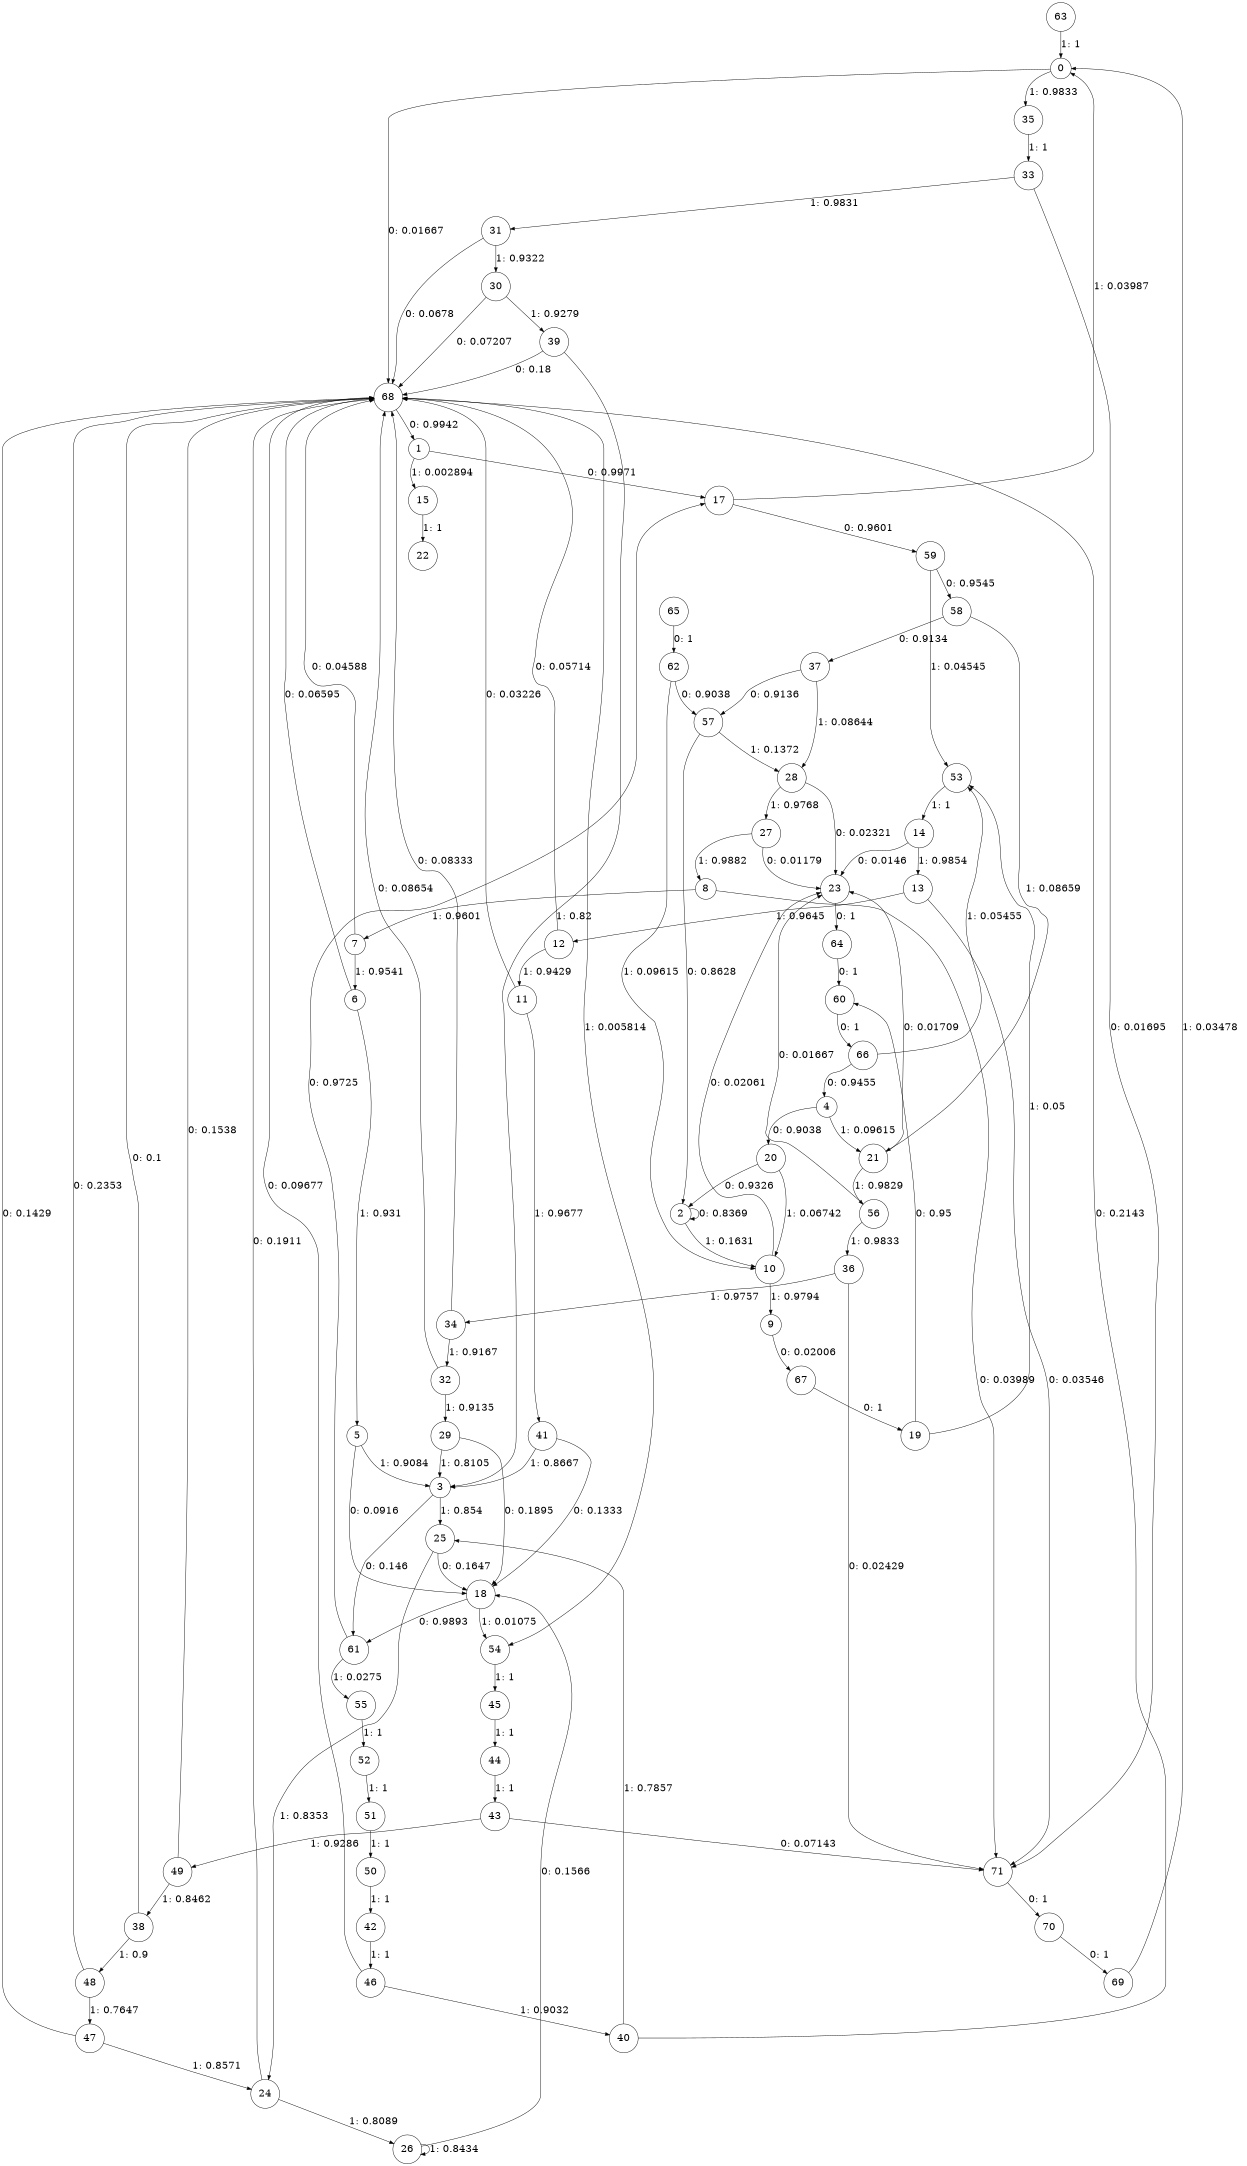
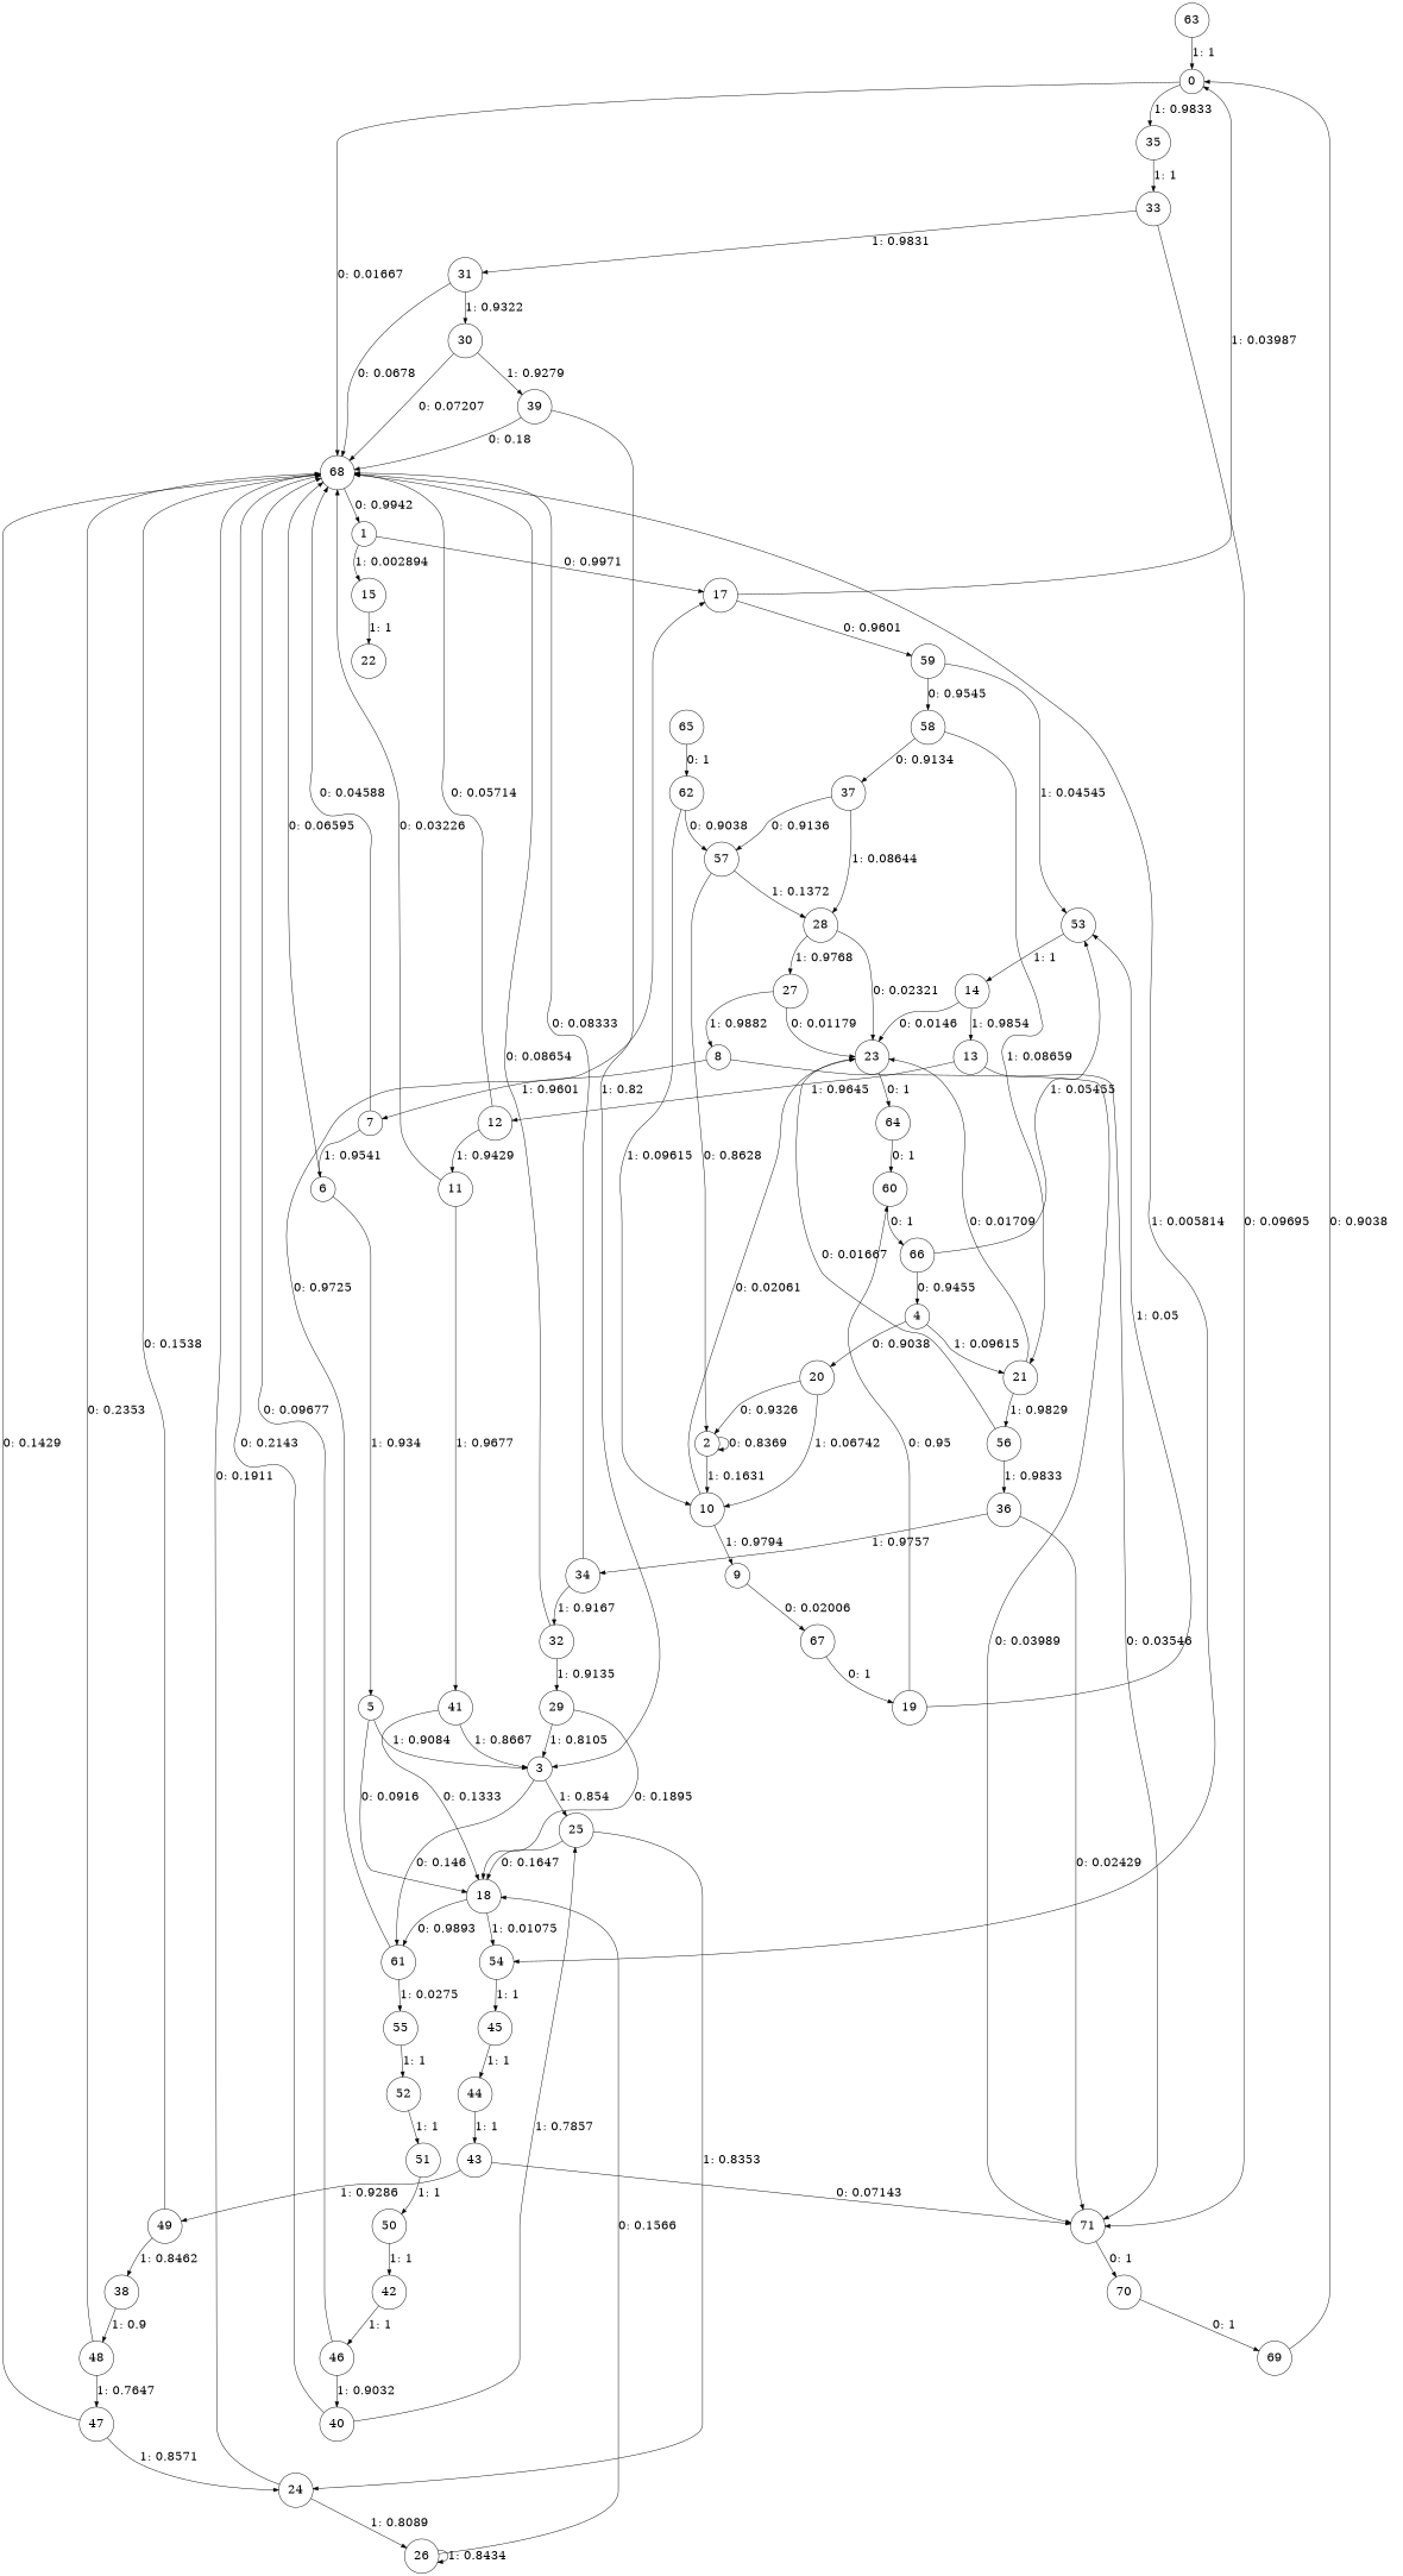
  digraph {
    node [fontsize=24 shape=circle]
    edge [fontsize=24]
    0
    68
    35
    1
    54
    33
    17
    15
    45
    71
    31
    59
    22
    53
    58
    2
    10
    9
    23
    67
    64
    3
    25
    61
    18
    24
    55
    26
    4
    20
    21
    56
    36
    5
    6
    7
    8
    70
    69
    19
    60
    11
    41
    12
    13
    14
    63
    65
    62
    57
    37
    52
    44
    66
    34
    27
    28
    29
    30
    39
    32
    38
    48
    47
    40
    42
    46
    43
    49
    50
    51
    0 -> 68 [label="0: 0.01667  "]
    0 -> 35 [label="1: 0.9833   "]
    68 -> 1 [label="0: 0.9942   "]
    68 -> 54 [label="1: 0.005814  "]
    35 -> 33 [label="1: 1        "]
    1 -> 17 [label="0: 0.9971   "]
    1 -> 15 [label="1: 0.002894  "]
    54 -> 45 [label="1: 1        "]
-   33 -> 71 [label="0: 0.01695  "]
+   33 -> 71 [label="0: 0.09695  "]
    33 -> 31 [label="1: 0.9831   "]
    17 -> 0 [label="1: 0.03987  "]
    17 -> 59 [label="0: 0.9601   "]
    15 -> 22 [label="1: 1        "]
    45 -> 44 [label="1: 1        "]
    71 -> 70 [label="0: 1        "]
    31 -> 68 [label="0: 0.0678   "]
    31 -> 30 [label="1: 0.9322   "]
    59 -> 53 [label="1: 0.04545  "]
    59 -> 58 [label="0: 0.9545   "]
    53 -> 14 [label="1: 1        "]
    58 -> 21 [label="1: 0.08659  "]
    58 -> 37 [label="0: 0.9134   "]
    2 -> 2 [label="0: 0.8369   "]
    2 -> 10 [label="1: 0.1631   "]
    10 -> 9 [label="1: 0.9794   "]
    10 -> 23 [label="0: 0.02061  "]
    9 -> 67 [label="0: 0.02006  "]
    23 -> 64 [label="0: 1        "]
    67 -> 19 [label="0: 1        "]
    64 -> 60 [label="0: 1        "]
    3 -> 25 [label="1: 0.854    "]
    3 -> 61 [label="0: 0.146    "]
    25 -> 18 [label="0: 0.1647   "]
    25 -> 24 [label="1: 0.8353   "]
    61 -> 17 [label="0: 0.9725   "]
    61 -> 55 [label="1: 0.0275   "]
    18 -> 54 [label="1: 0.01075  "]
    18 -> 61 [label="0: 0.9893   "]
    24 -> 68 [label="0: 0.1911   "]
    24 -> 26 [label="1: 0.8089   "]
    55 -> 52 [label="1: 1        "]
    26 -> 18 [label="0: 0.1566   "]
    26 -> 26 [label="1: 0.8434   "]
    4 -> 20 [label="0: 0.9038   "]
    4 -> 21 [label="1: 0.09615  "]
    20 -> 2 [label="0: 0.9326   "]
    20 -> 10 [label="1: 0.06742  "]
    21 -> 23 [label="0: 0.01709  "]
    21 -> 56 [label="1: 0.9829   "]
    56 -> 23 [label="0: 0.01667  "]
    56 -> 36 [label="1: 0.9833   "]
    36 -> 71 [label="0: 0.02429  "]
    36 -> 34 [label="1: 0.9757   "]
    5 -> 3 [label="1: 0.9084   "]
    5 -> 18 [label="0: 0.0916   "]
    6 -> 68 [label="0: 0.06595  "]
-   6 -> 5 [label="1: 0.931    "]
+   6 -> 5 [label="1: 0.934    "]
    7 -> 68 [label="0: 0.04588  "]
    7 -> 6 [label="1: 0.9541   "]
    8 -> 71 [label="0: 0.03989  "]
    8 -> 7 [label="1: 0.9601   "]
    70 -> 69 [label="0: 1        "]
-   69 -> 0 [label="1: 0.03478  "]
+   69 -> 0 [label="0: 0.9038   "]
    19 -> 53 [label="1: 0.05     "]
    19 -> 60 [label="0: 0.95     "]
    60 -> 66 [label="0: 1        "]
    11 -> 68 [label="0: 0.03226  "]
    11 -> 41 [label="1: 0.9677   "]
    41 -> 3 [label="1: 0.8667   "]
    41 -> 18 [label="0: 0.1333   "]
    12 -> 68 [label="0: 0.05714  "]
    12 -> 11 [label="1: 0.9429   "]
    13 -> 71 [label="0: 0.03546  "]
    13 -> 12 [label="1: 0.9645   "]
    14 -> 23 [label="0: 0.0146   "]
    14 -> 13 [label="1: 0.9854   "]
    63 -> 0 [label="1: 1        "]
    65 -> 62 [label="0: 1        "]
    62 -> 10 [label="1: 0.09615  "]
    62 -> 57 [label="0: 0.9038   "]
    57 -> 2 [label="0: 0.8628   "]
    57 -> 28 [label="1: 0.1372   "]
    37 -> 57 [label="0: 0.9136   "]
    37 -> 28 [label="1: 0.08644  "]
    52 -> 51 [label="1: 1        "]
    44 -> 43 [label="1: 1        "]
    66 -> 53 [label="1: 0.05455  "]
    66 -> 4 [label="0: 0.9455   "]
    34 -> 68 [label="0: 0.08333  "]
    34 -> 32 [label="1: 0.9167   "]
    27 -> 23 [label="0: 0.01179  "]
    27 -> 8 [label="1: 0.9882   "]
    28 -> 23 [label="0: 0.02321  "]
    28 -> 27 [label="1: 0.9768   "]
    29 -> 3 [label="1: 0.8105   "]
    29 -> 18 [label="0: 0.1895   "]
    30 -> 68 [label="0: 0.07207  "]
    30 -> 39 [label="1: 0.9279   "]
    39 -> 68 [label="0: 0.18     "]
    39 -> 3 [label="1: 0.82     "]
    32 -> 68 [label="0: 0.08654  "]
    32 -> 29 [label="1: 0.9135   "]
-   38 -> 68 [label="0: 0.1      "]
    38 -> 48 [label="1: 0.9      "]
    48 -> 68 [label="0: 0.2353   "]
    48 -> 47 [label="1: 0.7647   "]
    47 -> 68 [label="0: 0.1429   "]
    47 -> 24 [label="1: 0.8571   "]
    40 -> 68 [label="0: 0.2143   "]
    40 -> 25 [label="1: 0.7857   "]
    42 -> 46 [label="1: 1        "]
    46 -> 68 [label="0: 0.09677  "]
    46 -> 40 [label="1: 0.9032   "]
    43 -> 71 [label="0: 0.07143  "]
    43 -> 49 [label="1: 0.9286   "]
    49 -> 68 [label="0: 0.1538   "]
    49 -> 38 [label="1: 0.8462   "]
    50 -> 42 [label="1: 1        "]
    51 -> 50 [label="1: 1        "]
  }
